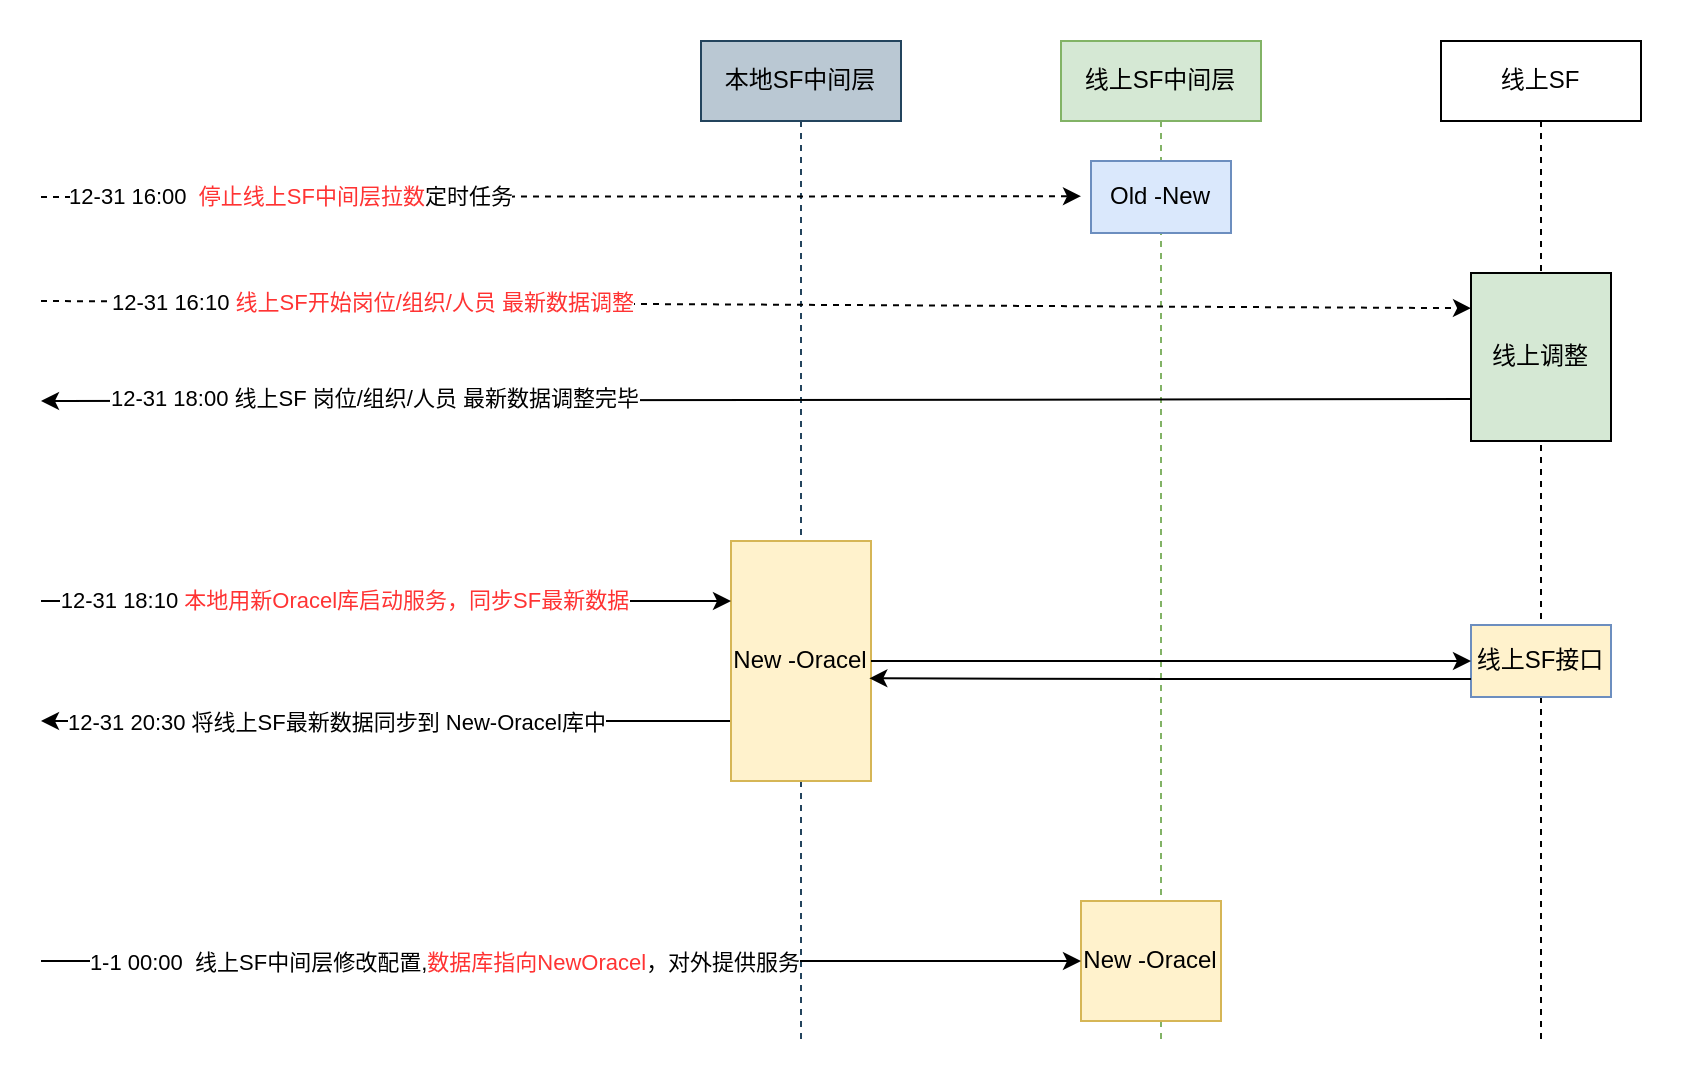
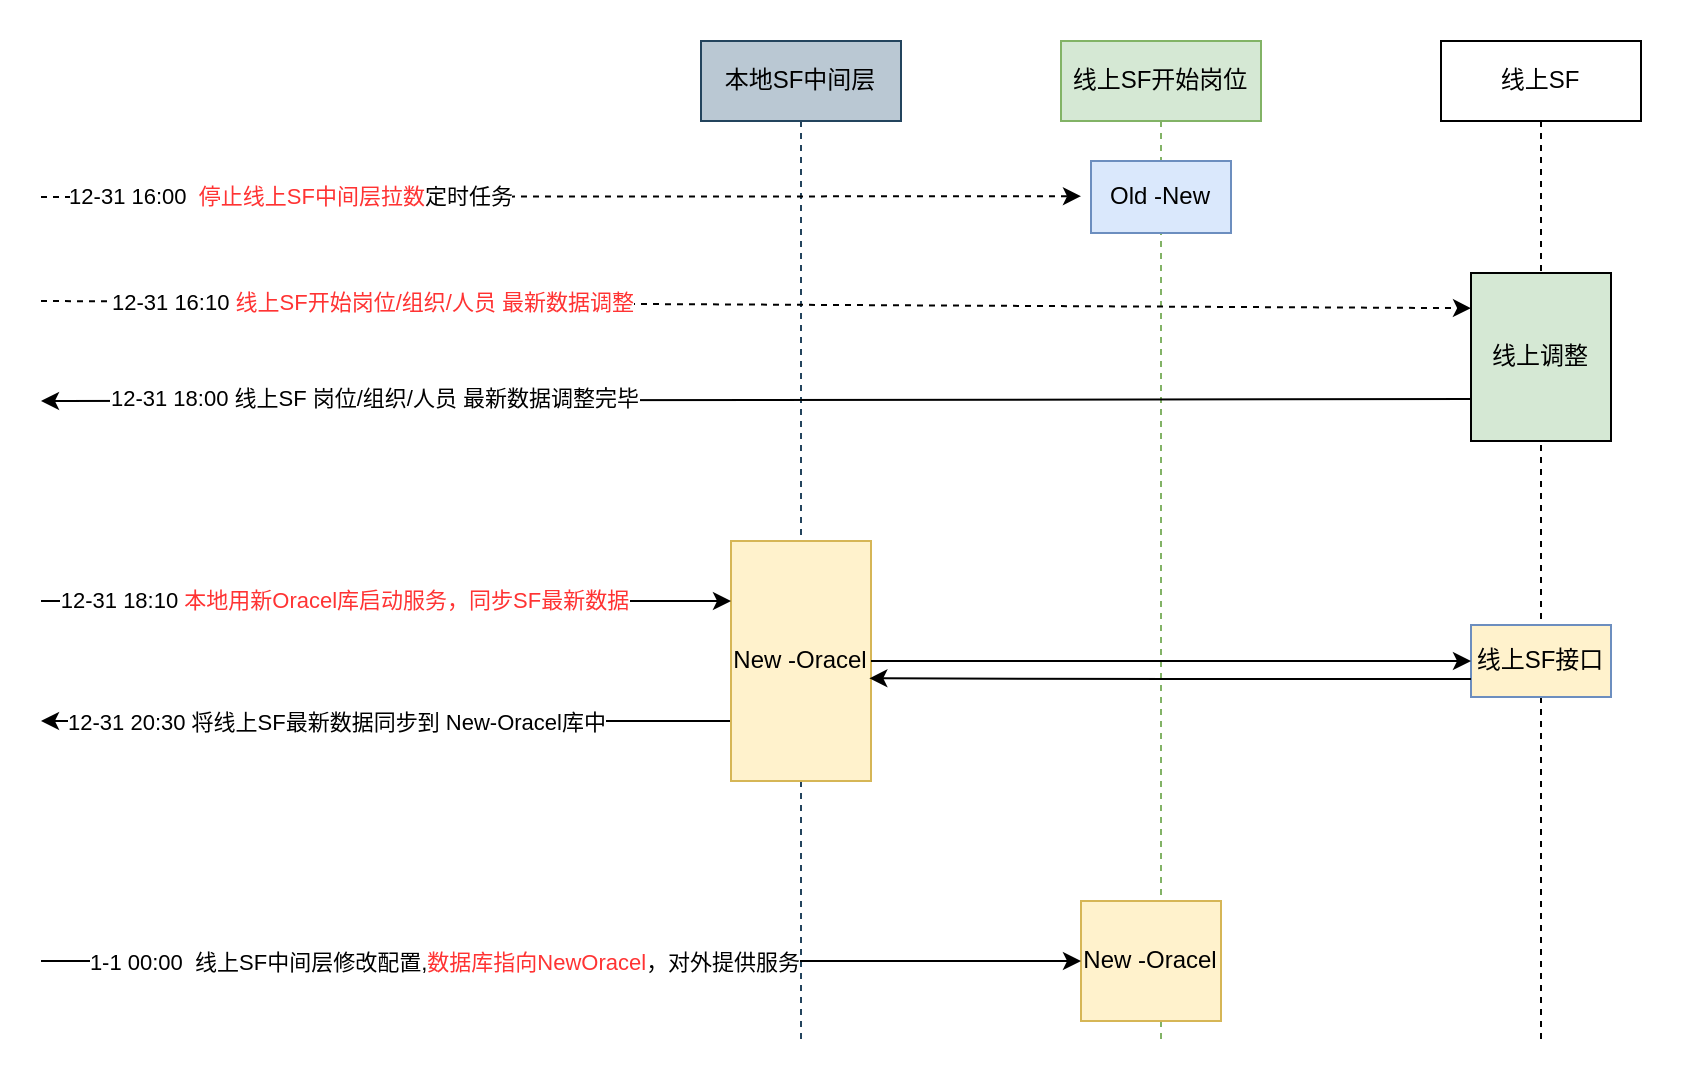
  <mxCell id="0" />
  <mxCell id="1" parent="0" />
  <mxCell id="2" value="线上SF" style="shape=umlLifeline;perimeter=lifelinePerimeter;whiteSpace=wrap;html=1;container=1;dropTarget=0;collapsible=0;recursiveResize=0;outlineConnect=0;portConstraint=eastwest;newEdgeStyle={&quot;curved&quot;:0,&quot;rounded&quot;:0};" vertex="1" parent="1"><mxGeometry x="720" y="20" width="100" height="500" as="geometry" /></mxCell>
- <mxCell id="3" value="线上SF中间层" style="shape=umlLifeline;perimeter=lifelinePerimeter;whiteSpace=wrap;html=1;container=1;dropTarget=0;collapsible=0;recursiveResize=0;outlineConnect=0;portConstraint=eastwest;newEdgeStyle={&quot;curved&quot;:0,&quot;rounded&quot;:0};fillColor=#d5e8d4;strokeColor=#82b366;" vertex="1" parent="1"><mxGeometry x="530" y="20" width="100" height="500" as="geometry" /></mxCell>
+ <mxCell id="3" value="线上SF开始岗位" style="shape=umlLifeline;perimeter=lifelinePerimeter;whiteSpace=wrap;html=1;container=1;dropTarget=0;collapsible=0;recursiveResize=0;outlineConnect=0;portConstraint=eastwest;newEdgeStyle={&quot;curved&quot;:0,&quot;rounded&quot;:0};fillColor=#d5e8d4;strokeColor=#82b366;" vertex="1" parent="1"><mxGeometry x="530" y="20" width="100" height="500" as="geometry" /></mxCell>
  <mxCell id="4" value="本地SF中间层" style="shape=umlLifeline;perimeter=lifelinePerimeter;whiteSpace=wrap;html=1;container=1;dropTarget=0;collapsible=0;recursiveResize=0;outlineConnect=0;portConstraint=eastwest;newEdgeStyle={&quot;curved&quot;:0,&quot;rounded&quot;:0};fillColor=#bac8d3;strokeColor=#23445d;" vertex="1" parent="1"><mxGeometry x="350" y="20" width="100" height="500" as="geometry" /></mxCell>
  <mxCell id="5" value="Old -New" style="rounded=0;whiteSpace=wrap;html=1;fillColor=#dae8fc;strokeColor=#6c8ebf;" vertex="1" parent="1"><mxGeometry x="545" y="80" width="70" height="36" as="geometry" /></mxCell>
  <mxCell id="6" value="" style="endArrow=classic;html=1;rounded=0;dashed=1;" edge="1" parent="1"><mxGeometry width="50" height="50" relative="1" as="geometry"><mxPoint x="20" y="98" as="sourcePoint" /><mxPoint x="540" y="97.58" as="targetPoint" /></mxGeometry></mxCell>
  <mxCell id="7" value="12-31 16:00&amp;nbsp; &lt;font color=&quot;#ff3333&quot;&gt;停止线上SF中间层拉数&lt;/font&gt;定时任务" style="edgeLabel;html=1;align=center;verticalAlign=middle;resizable=0;points=[];" vertex="1" connectable="0" parent="6"><mxGeometry x="-0.581" y="1" relative="1" as="geometry"><mxPoint x="16" y="1" as="offset" /></mxGeometry></mxCell>
  <mxCell id="8" value="线上调整" style="rounded=0;whiteSpace=wrap;html=1;fillColor=#d5e8d4;" vertex="1" parent="1"><mxGeometry x="735" y="136" width="70" height="84" as="geometry" /></mxCell>
  <mxCell id="9" value="" style="endArrow=classic;html=1;rounded=0;dashed=1;" edge="1" parent="1"><mxGeometry width="50" height="50" relative="1" as="geometry"><mxPoint x="20" y="150" as="sourcePoint" /><mxPoint x="735" y="153.58" as="targetPoint" /></mxGeometry></mxCell>
  <mxCell id="10" value="12-31 16:10 &lt;font color=&quot;#ff3333&quot;&gt;线上SF开始岗位/组织/人员 最新数据调整&lt;/font&gt;" style="edgeLabel;html=1;align=center;verticalAlign=middle;resizable=0;points=[];" vertex="1" connectable="0" parent="9"><mxGeometry x="-0.581" y="1" relative="1" as="geometry"><mxPoint x="15" y="1" as="offset" /></mxGeometry></mxCell>
  <mxCell id="11" value="" style="endArrow=classic;html=1;rounded=0;exitX=0;exitY=0.75;exitDx=0;exitDy=0;" edge="1" parent="1" source="8"><mxGeometry width="50" height="50" relative="1" as="geometry"><mxPoint x="740" y="200" as="sourcePoint" /><mxPoint x="20" y="200" as="targetPoint" /></mxGeometry></mxCell>
  <mxCell id="12" value="12-31 18:00 线上SF 岗位/组织/人员 最新数据调整完毕" style="edgeLabel;html=1;align=center;verticalAlign=middle;resizable=0;points=[];" vertex="1" connectable="0" parent="11"><mxGeometry x="0.761" y="-1" relative="1" as="geometry"><mxPoint x="82" as="offset" /></mxGeometry></mxCell>
  <mxCell id="13" style="edgeStyle=orthogonalEdgeStyle;rounded=0;orthogonalLoop=1;jettySize=auto;html=1;exitX=0;exitY=0.75;exitDx=0;exitDy=0;" edge="1" parent="1" source="15"><mxGeometry relative="1" as="geometry"><mxPoint x="20" y="360" as="targetPoint" /></mxGeometry></mxCell>
  <mxCell id="14" value="12-31 20:30 将线上SF最新数据同步到 New-Oracel库中" style="edgeLabel;html=1;align=center;verticalAlign=middle;resizable=0;points=[];" vertex="1" connectable="0" parent="13"><mxGeometry x="0.756" y="3" relative="1" as="geometry"><mxPoint x="105" y="-3" as="offset" /></mxGeometry></mxCell>
  <mxCell id="15" value="New -Oracel" style="rounded=0;whiteSpace=wrap;html=1;fillColor=#fff2cc;strokeColor=#d6b656;" vertex="1" parent="1"><mxGeometry x="365" y="270" width="70" height="120" as="geometry" /></mxCell>
  <mxCell id="16" value="" style="endArrow=classic;html=1;rounded=0;entryX=0;entryY=0.25;entryDx=0;entryDy=0;" edge="1" parent="1" target="15"><mxGeometry width="50" height="50" relative="1" as="geometry"><mxPoint x="20" y="300" as="sourcePoint" /><mxPoint x="110" y="270" as="targetPoint" /></mxGeometry></mxCell>
  <mxCell id="17" value="12-31 18:10 &lt;font color=&quot;#ff3333&quot;&gt;本地用新Oracel库启动服务，同步SF最新数据&lt;/font&gt;" style="edgeLabel;html=1;align=center;verticalAlign=middle;resizable=0;points=[];" vertex="1" connectable="0" parent="16"><mxGeometry x="-0.33" y="-2" relative="1" as="geometry"><mxPoint x="35" y="-3" as="offset" /></mxGeometry></mxCell>
  <mxCell id="18" value="线上SF接口" style="rounded=0;whiteSpace=wrap;html=1;fillColor=#fff2cc;strokeColor=#6c8ebf;" vertex="1" parent="1"><mxGeometry x="735" y="312" width="70" height="36" as="geometry" /></mxCell>
  <mxCell id="19" value="" style="endArrow=classic;html=1;rounded=0;entryX=0;entryY=0.5;entryDx=0;entryDy=0;exitX=1;exitY=0.5;exitDx=0;exitDy=0;" edge="1" parent="1" source="15" target="18"><mxGeometry width="50" height="50" relative="1" as="geometry"><mxPoint x="610" y="320" as="sourcePoint" /><mxPoint x="660" y="270" as="targetPoint" /></mxGeometry></mxCell>
  <mxCell id="20" style="edgeStyle=orthogonalEdgeStyle;rounded=0;orthogonalLoop=1;jettySize=auto;html=1;exitX=0;exitY=0.75;exitDx=0;exitDy=0;entryX=0.988;entryY=0.572;entryDx=0;entryDy=0;entryPerimeter=0;" edge="1" parent="1" source="18" target="15"><mxGeometry relative="1" as="geometry" /></mxCell>
  <mxCell id="21" value="New -Oracel" style="rounded=0;whiteSpace=wrap;html=1;fillColor=#fff2cc;strokeColor=#d6b656;" vertex="1" parent="1"><mxGeometry x="540" y="450" width="70" height="60" as="geometry" /></mxCell>
  <mxCell id="22" value="" style="endArrow=classic;html=1;rounded=0;entryX=0;entryY=0.5;entryDx=0;entryDy=0;" edge="1" parent="1" target="21"><mxGeometry width="50" height="50" relative="1" as="geometry"><mxPoint x="20" y="480" as="sourcePoint" /><mxPoint x="100" y="450" as="targetPoint" /></mxGeometry></mxCell>
  <mxCell id="23" value="1-1 00:00&amp;nbsp; 线上SF中间层修改配置,&lt;font color=&quot;#ff3333&quot;&gt;数据库指向NewOracel&lt;/font&gt;，对外提供服务" style="edgeLabel;html=1;align=center;verticalAlign=middle;resizable=0;points=[];" vertex="1" connectable="0" parent="22"><mxGeometry x="-0.659" y="-1" relative="1" as="geometry"><mxPoint x="112" y="-1" as="offset" /></mxGeometry></mxCell>
